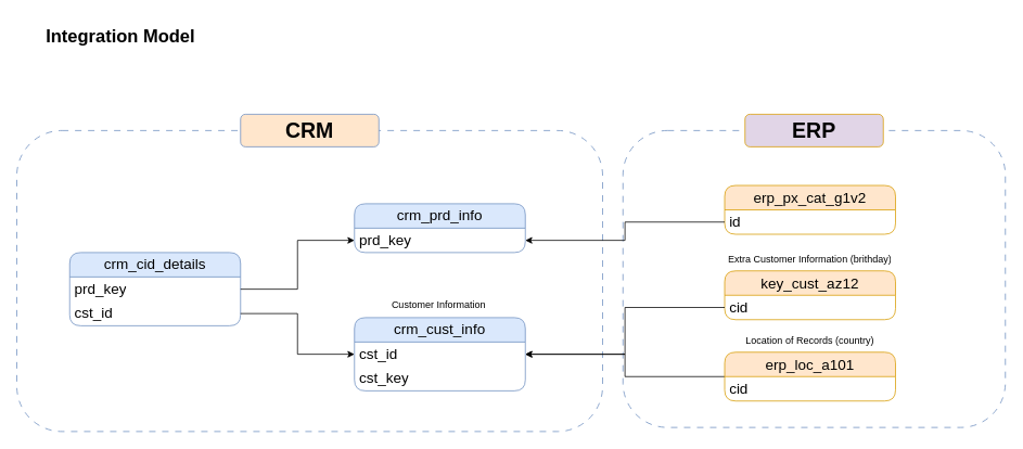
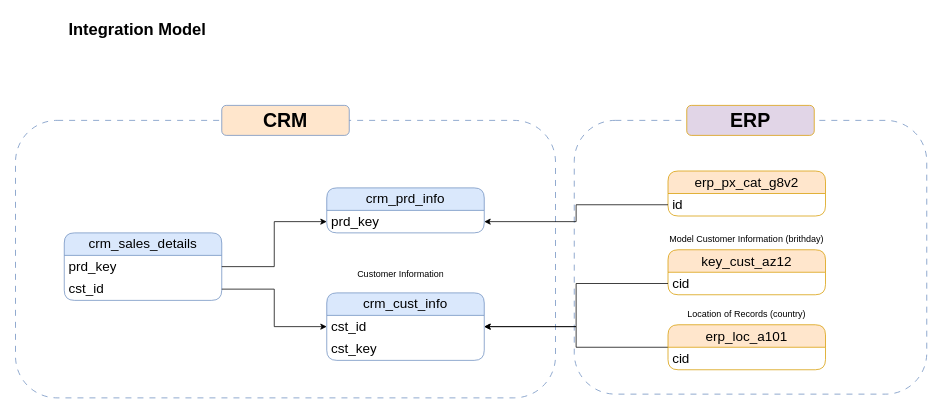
  <mxCell id="0" />
  <mxCell id="1" parent="0" />
  <mxCell id="2" value="" style="rounded=1;whiteSpace=wrap;html=1;fillColor=none;strokeColor=#6c8ebf;dashed=1;dashPattern=8 8;" vertex="1" parent="1"><mxGeometry x="765" y="160" width="470" height="365" as="geometry" /></mxCell>
  <mxCell id="3" value="" style="rounded=1;whiteSpace=wrap;html=1;fillColor=none;strokeColor=#6c8ebf;dashed=1;dashPattern=8 8;" vertex="1" parent="1"><mxGeometry x="20" y="160" width="720" height="370" as="geometry" /></mxCell>
  <mxCell id="4" value="&lt;font&gt;crm_cust_info&lt;/font&gt;" style="swimlane;fontStyle=0;childLayout=stackLayout;horizontal=1;startSize=30;horizontalStack=0;resizeParent=1;resizeParentMax=0;resizeLast=0;collapsible=1;marginBottom=0;whiteSpace=wrap;html=1;fillColor=#dae8fc;strokeColor=#6c8ebf;fontSize=18;rounded=1;" vertex="1" parent="1"><mxGeometry x="435" y="390" width="210" height="90" as="geometry" /></mxCell>
  <mxCell id="5" value="cst_id" style="text;strokeColor=none;fillColor=none;align=left;verticalAlign=middle;spacingLeft=4;spacingRight=4;overflow=hidden;points=[[0,0.5],[1,0.5]];portConstraint=eastwest;rotatable=0;whiteSpace=wrap;html=1;fontSize=18;" vertex="1" parent="4"><mxGeometry y="30" width="210" height="30" as="geometry" /></mxCell>
  <mxCell id="6" value="cst_key" style="text;strokeColor=none;fillColor=none;align=left;verticalAlign=middle;spacingLeft=4;spacingRight=4;overflow=hidden;points=[[0,0.5],[1,0.5]];portConstraint=eastwest;rotatable=0;whiteSpace=wrap;html=1;fontSize=18;" vertex="1" parent="4"><mxGeometry y="60" width="210" height="30" as="geometry" /></mxCell>
- <mxCell id="7" value="&lt;font style=&quot;font-size: 22px;&quot;&gt;&lt;b&gt;Integration Model&lt;/b&gt;&lt;/font&gt;" style="text;strokeColor=none;fillColor=none;align=left;verticalAlign=top;spacingLeft=4;spacingRight=4;overflow=hidden;rotatable=0;points=[[0,0.5],[1,0.5]];portConstraint=eastwest;whiteSpace=wrap;html=1;" vertex="1" parent="1"><mxGeometry x="50" y="25" width="240" height="40" as="geometry" /></mxCell>
- <mxCell id="8" value="Customer Information" style="text;strokeColor=none;fillColor=none;align=left;verticalAlign=middle;spacingLeft=4;spacingRight=4;overflow=hidden;points=[[0,0.5],[1,0.5]];portConstraint=eastwest;rotatable=0;whiteSpace=wrap;html=1;" vertex="1" parent="1"><mxGeometry x="475" y="360" width="130" height="30" as="geometry" /></mxCell>
+ <mxCell id="7" value="&lt;font style=&quot;font-size: 22px;&quot;&gt;&lt;b&gt;Integration Model&lt;/b&gt;&lt;/font&gt;" style="text;strokeColor=none;fillColor=none;align=left;verticalAlign=top;spacingLeft=4;spacingRight=4;overflow=hidden;rotatable=0;points=[[0,0.5],[1,0.5]];portConstraint=eastwest;whiteSpace=wrap;html=1;" vertex="1" parent="1"><mxGeometry x="85" y="20" width="240" height="40" as="geometry" /></mxCell>
+ <mxCell id="8" value="Customer Information" style="text;strokeColor=none;fillColor=none;align=left;verticalAlign=middle;spacingLeft=4;spacingRight=4;overflow=hidden;points=[[0,0.5],[1,0.5]];portConstraint=eastwest;rotatable=0;whiteSpace=wrap;html=1;" vertex="1" parent="1"><mxGeometry x="470" y="350" width="130" height="30" as="geometry" /></mxCell>
  <mxCell id="9" value="&lt;font&gt;crm_prd_info&lt;/font&gt;" style="swimlane;fontStyle=0;childLayout=stackLayout;horizontal=1;startSize=30;horizontalStack=0;resizeParent=1;resizeParentMax=0;resizeLast=0;collapsible=1;marginBottom=0;whiteSpace=wrap;html=1;fillColor=#dae8fc;strokeColor=#6c8ebf;fontSize=18;rounded=1;" vertex="1" parent="1"><mxGeometry x="435" y="250" width="210" height="60" as="geometry" /></mxCell>
  <mxCell id="10" value="prd_key" style="text;strokeColor=none;fillColor=none;align=left;verticalAlign=middle;spacingLeft=4;spacingRight=4;overflow=hidden;points=[[0,0.5],[1,0.5]];portConstraint=eastwest;rotatable=0;whiteSpace=wrap;html=1;fontSize=18;" vertex="1" parent="9"><mxGeometry y="30" width="210" height="30" as="geometry" /></mxCell>
- <mxCell id="11" value="&lt;font&gt;crm_cid_details&lt;/font&gt;" style="swimlane;fontStyle=0;childLayout=stackLayout;horizontal=1;startSize=30;horizontalStack=0;resizeParent=1;resizeParentMax=0;resizeLast=0;collapsible=1;marginBottom=0;whiteSpace=wrap;html=1;fillColor=#dae8fc;strokeColor=#6c8ebf;fontSize=18;rounded=1;" vertex="1" parent="1"><mxGeometry x="85" y="310" width="210" height="90" as="geometry" /></mxCell>
+ <mxCell id="11" value="&lt;font&gt;crm_sales_details&lt;/font&gt;" style="swimlane;fontStyle=0;childLayout=stackLayout;horizontal=1;startSize=30;horizontalStack=0;resizeParent=1;resizeParentMax=0;resizeLast=0;collapsible=1;marginBottom=0;whiteSpace=wrap;html=1;fillColor=#dae8fc;strokeColor=#6c8ebf;fontSize=18;rounded=1;" vertex="1" parent="1"><mxGeometry x="85" y="310" width="210" height="90" as="geometry" /></mxCell>
  <mxCell id="12" value="prd_key" style="text;strokeColor=none;fillColor=none;align=left;verticalAlign=middle;spacingLeft=4;spacingRight=4;overflow=hidden;points=[[0,0.5],[1,0.5]];portConstraint=eastwest;rotatable=0;whiteSpace=wrap;html=1;fontSize=18;" vertex="1" parent="11"><mxGeometry y="30" width="210" height="30" as="geometry" /></mxCell>
  <mxCell id="13" value="cst_id" style="text;strokeColor=none;fillColor=none;align=left;verticalAlign=middle;spacingLeft=4;spacingRight=4;overflow=hidden;points=[[0,0.5],[1,0.5]];portConstraint=eastwest;rotatable=0;whiteSpace=wrap;html=1;fontSize=18;" vertex="1" parent="11"><mxGeometry y="60" width="210" height="30" as="geometry" /></mxCell>
  <mxCell id="14" style="edgeStyle=orthogonalEdgeStyle;rounded=0;orthogonalLoop=1;jettySize=auto;html=1;" edge="1" parent="1" source="13" target="5"><mxGeometry relative="1" as="geometry" /></mxCell>
  <mxCell id="15" style="edgeStyle=orthogonalEdgeStyle;rounded=0;orthogonalLoop=1;jettySize=auto;html=1;" edge="1" parent="1" source="12" target="10"><mxGeometry relative="1" as="geometry" /></mxCell>
  <mxCell id="16" value="&lt;font&gt;key_cust_az12&lt;/font&gt;" style="swimlane;fontStyle=0;childLayout=stackLayout;horizontal=1;startSize=30;horizontalStack=0;resizeParent=1;resizeParentMax=0;resizeLast=0;collapsible=1;marginBottom=0;whiteSpace=wrap;html=1;fillColor=#ffe6cc;strokeColor=#d79b00;fontSize=18;rounded=1;" vertex="1" parent="1"><mxGeometry x="890" y="332.5" width="210" height="60" as="geometry" /></mxCell>
  <mxCell id="17" value="cid" style="text;strokeColor=none;fillColor=none;align=left;verticalAlign=middle;spacingLeft=4;spacingRight=4;overflow=hidden;points=[[0,0.5],[1,0.5]];portConstraint=eastwest;rotatable=0;whiteSpace=wrap;html=1;fontSize=18;" vertex="1" parent="16"><mxGeometry y="30" width="210" height="30" as="geometry" /></mxCell>
- <mxCell id="18" value="Extra Customer Information (brithday)" style="text;strokeColor=none;fillColor=none;align=center;verticalAlign=middle;spacingLeft=4;spacingRight=4;overflow=hidden;points=[[0,0.5],[1,0.5]];portConstraint=eastwest;rotatable=0;whiteSpace=wrap;html=1;" vertex="1" parent="1"><mxGeometry x="860" y="302.5" width="270" height="30" as="geometry" /></mxCell>
+ <mxCell id="18" value="Model Customer Information (brithday)" style="text;strokeColor=none;fillColor=none;align=center;verticalAlign=middle;spacingLeft=4;spacingRight=4;overflow=hidden;points=[[0,0.5],[1,0.5]];portConstraint=eastwest;rotatable=0;whiteSpace=wrap;html=1;" vertex="1" parent="1"><mxGeometry x="860" y="302.5" width="270" height="30" as="geometry" /></mxCell>
  <mxCell id="19" style="edgeStyle=orthogonalEdgeStyle;rounded=0;orthogonalLoop=1;jettySize=auto;html=1;" edge="1" parent="1" source="20" target="5"><mxGeometry relative="1" as="geometry" /></mxCell>
  <mxCell id="20" value="&lt;font&gt;erp_loc_a101&lt;/font&gt;" style="swimlane;fontStyle=0;childLayout=stackLayout;horizontal=1;startSize=30;horizontalStack=0;resizeParent=1;resizeParentMax=0;resizeLast=0;collapsible=1;marginBottom=0;whiteSpace=wrap;html=1;fillColor=#ffe6cc;strokeColor=#d79b00;fontSize=18;rounded=1;" vertex="1" parent="1"><mxGeometry x="890" y="432.5" width="210" height="60" as="geometry" /></mxCell>
  <mxCell id="21" value="cid" style="text;strokeColor=none;fillColor=none;align=left;verticalAlign=middle;spacingLeft=4;spacingRight=4;overflow=hidden;points=[[0,0.5],[1,0.5]];portConstraint=eastwest;rotatable=0;whiteSpace=wrap;html=1;fontSize=18;" vertex="1" parent="20"><mxGeometry y="30" width="210" height="30" as="geometry" /></mxCell>
  <mxCell id="22" value="Location of Records (country)" style="text;strokeColor=none;fillColor=none;align=center;verticalAlign=middle;spacingLeft=4;spacingRight=4;overflow=hidden;points=[[0,0.5],[1,0.5]];portConstraint=eastwest;rotatable=0;whiteSpace=wrap;html=1;" vertex="1" parent="1"><mxGeometry x="860" y="402.5" width="270" height="30" as="geometry" /></mxCell>
- <mxCell id="23" value="&lt;font&gt;erp_px_cat_g1v2&lt;/font&gt;" style="swimlane;fontStyle=0;childLayout=stackLayout;horizontal=1;startSize=30;horizontalStack=0;resizeParent=1;resizeParentMax=0;resizeLast=0;collapsible=1;marginBottom=0;whiteSpace=wrap;html=1;fillColor=#ffe6cc;strokeColor=#d79b00;fontSize=18;rounded=1;" vertex="1" parent="1"><mxGeometry x="890" y="227.5" width="210" height="60" as="geometry" /></mxCell>
+ <mxCell id="23" value="&lt;font&gt;erp_px_cat_g8v2&lt;/font&gt;" style="swimlane;fontStyle=0;childLayout=stackLayout;horizontal=1;startSize=30;horizontalStack=0;resizeParent=1;resizeParentMax=0;resizeLast=0;collapsible=1;marginBottom=0;whiteSpace=wrap;html=1;fillColor=#ffe6cc;strokeColor=#d79b00;fontSize=18;rounded=1;" vertex="1" parent="1"><mxGeometry x="890" y="227.5" width="210" height="60" as="geometry" /></mxCell>
  <mxCell id="24" value="id" style="text;strokeColor=none;fillColor=none;align=left;verticalAlign=middle;spacingLeft=4;spacingRight=4;overflow=hidden;points=[[0,0.5],[1,0.5]];portConstraint=eastwest;rotatable=0;whiteSpace=wrap;html=1;fontSize=18;" vertex="1" parent="23"><mxGeometry y="30" width="210" height="30" as="geometry" /></mxCell>
  <mxCell id="25" style="edgeStyle=orthogonalEdgeStyle;rounded=0;orthogonalLoop=1;jettySize=auto;html=1;" edge="1" parent="1" source="24" target="10"><mxGeometry relative="1" as="geometry" /></mxCell>
  <mxCell id="26" value="CRM" style="rounded=1;whiteSpace=wrap;html=1;fontSize=26;fontStyle=1;fillColor=#ffe6cc;strokeColor=#6c8ebf;" vertex="1" parent="1"><mxGeometry x="295" y="140" width="170" height="40" as="geometry" /></mxCell>
  <mxCell id="27" value="ERP" style="rounded=1;whiteSpace=wrap;html=1;fontSize=26;fontStyle=1;fillColor=#e1d5e7;strokeColor=#d79b00;" vertex="1" parent="1"><mxGeometry x="915" y="140" width="170" height="40" as="geometry" /></mxCell>
  <mxCell id="28" style="edgeStyle=orthogonalEdgeStyle;rounded=0;orthogonalLoop=1;jettySize=auto;html=1;" edge="1" parent="1" source="17" target="5"><mxGeometry relative="1" as="geometry" /></mxCell>
